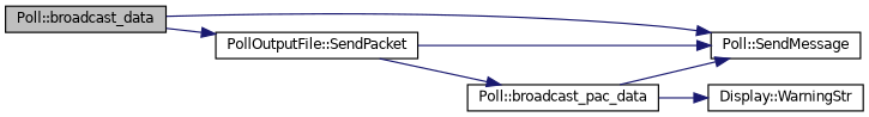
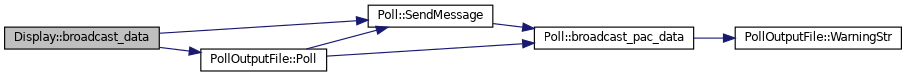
  digraph {
    rankdir=LR
    node [color=black fillcolor=white fontname=Helvetica fontsize=10 shape=record style=filled]
    edge [color=midnightblue fontname=Helvetica fontsize=10 labelfontname=Helvetica labelfontsize=10 style=solid]
-   n1 [fillcolor=grey75 fontcolor=black height=0.2 label="Poll::broadcast_data" width=0.4]
+   n1 [fillcolor=grey75 fontcolor=black height=0.2 label="Display::broadcast_data" width=0.4]
    n2 [height=0.2 label="Poll::SendMessage" width=0.4]
-   n3 [height=0.2 label="PollOutputFile::SendPacket" width=0.4]
+   n3 [height=0.2 label="PollOutputFile::Poll" width=0.4]
    n4 [height=0.2 label="Poll::broadcast_pac_data" width=0.4]
-   n5 [height=0.2 label="Display::WarningStr" width=0.4]
+   n5 [height=0.2 label="PollOutputFile::WarningStr" width=0.4]
    n1 -> n2
    n1 -> n3
    n3 -> n2
    n3 -> n4
-   n4 -> n2
+   n2 -> n4
    n4 -> n5
  }
